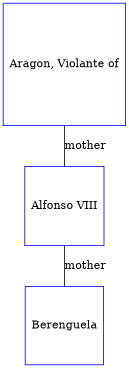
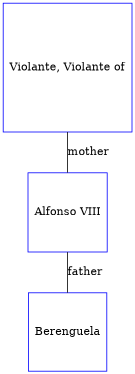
  digraph {
    node [color=blue regular=1 shape=box]
    edge [arrowsize=0.0 dir=none]
    n1 [label=Berenguela]
    n2 [label="Alfonso VIII"]
-   n3 [label="Aragon, Violante of"]
-   n2 -> n1 [label=mother]
+   n3 [label="Violante, Violante of"]
+   n2 -> n1 [label=father]
    n3 -> n2 [label=mother]
  }
